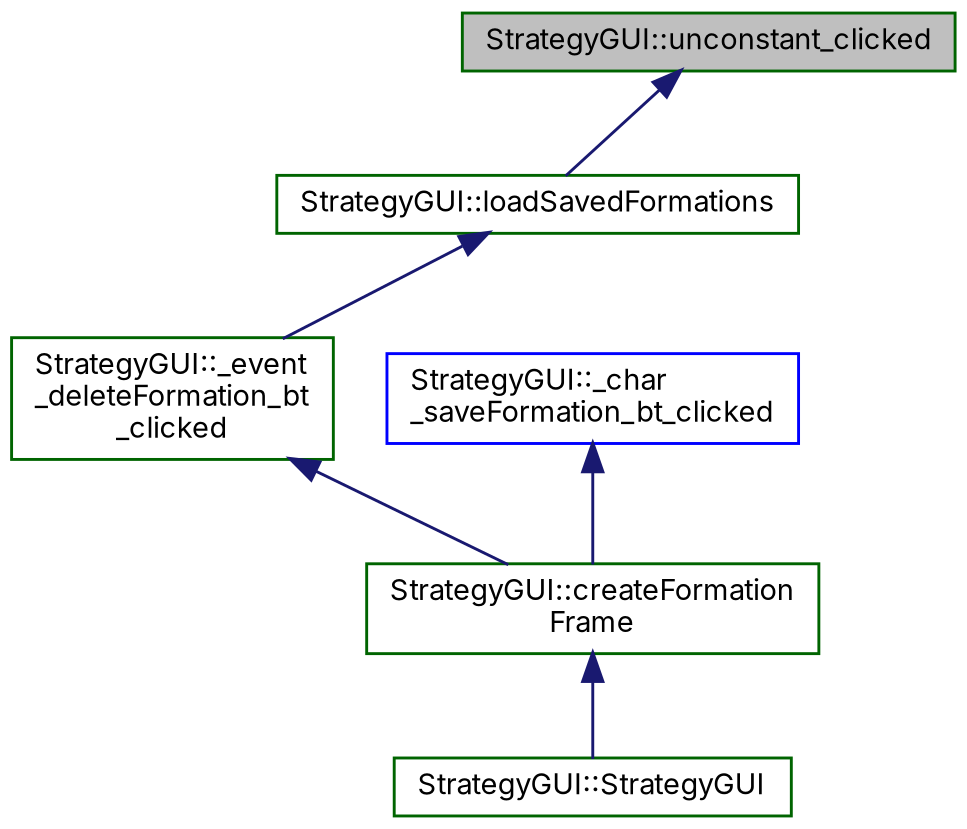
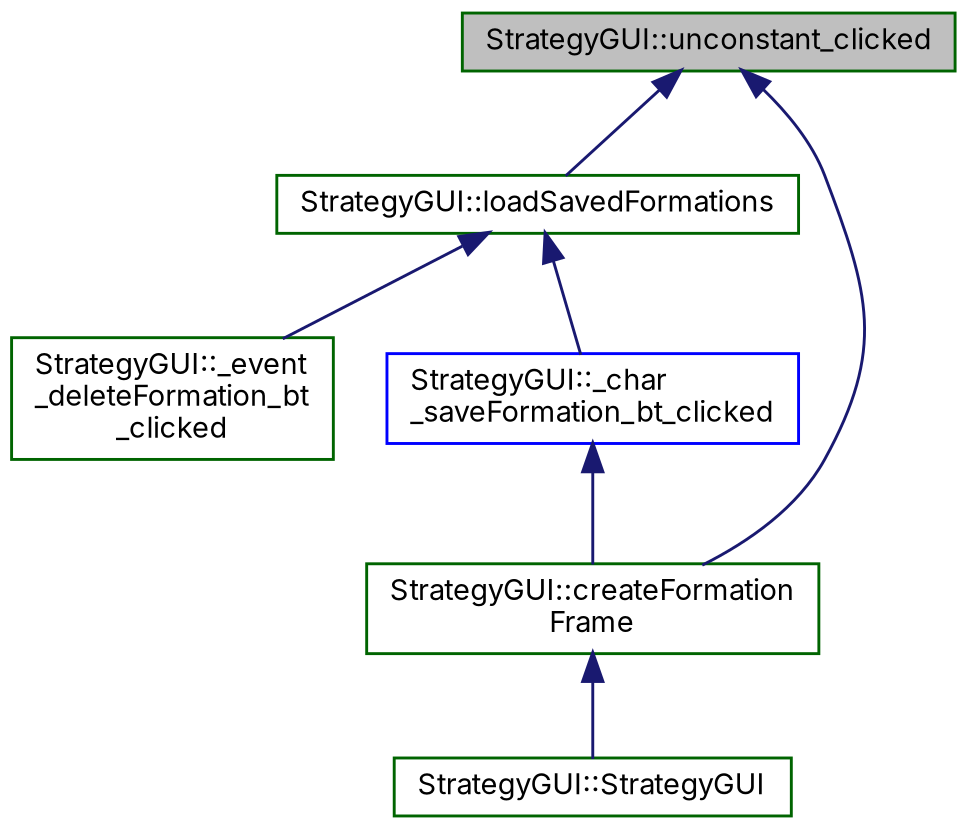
  digraph {
    fontname=Inter
    rankdir=TB
    node [color=darkgreen fillcolor=white fontname=Inter fontsize=10 shape=record style=filled]
    edge [color=midnightblue dir=back fontname=Inter fontsize=10 labelfontname=Helvetica labelfontsize=10 style=solid]
    n1 [fillcolor=grey75 fontcolor=black height=0.2 label="StrategyGUI::unconstant_clicked" width=0.4]
    n2 [height=0.2 label="StrategyGUI::loadSavedFormations" width=0.4]
    n3 [height=0.2 label="StrategyGUI::_event\l_deleteFormation_bt\l_clicked" width=0.4]
    n4 [color=blue height=0.2 label="StrategyGUI::_char\l_saveFormation_bt_clicked" width=0.4]
    n5 [height=0.2 label="StrategyGUI::createFormation\lFrame" width=0.4]
    n6 [height=0.2 label="StrategyGUI::StrategyGUI" width=0.4]
    n1 -> n2
    n2 -> n3
-   n3 -> n5
+   n2 -> n4
+   n1 -> n5
    n4 -> n5
    n5 -> n6
  }
